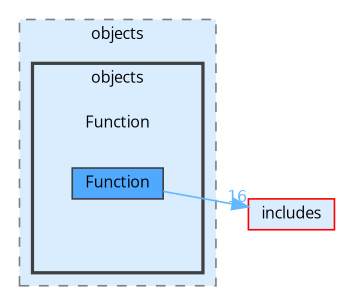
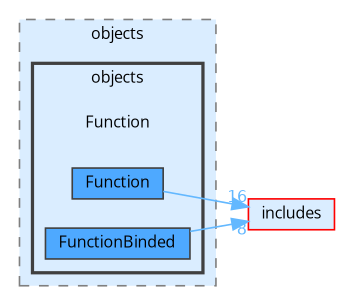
  digraph {
    compound=true
    rankdir=LR
    fontname="Open Sans"
    node [fontname="Open Sans" fontsize=10 shape=box color=grey25 fillcolor="#4ea9ff" style=filled]
    edge [color=steelblue1 fontcolor=steelblue1 fontname="Open Sans" fontsize=10 labeldistance=1.5 labelfontname=Helvetica labelfontsize=10]
    n1 [height=0.2 label=Function shape=plaintext width=0.4 color="" fillcolor="" style=""]
    n2 [height=0.2 label=Function width=0.4]
+   n3 [height=0.2 label=FunctionBinded width=0.4]
    n4 [color=red fillcolor="#daedff" height=0.2 label=includes width=0.4]
    subgraph cluster_1 {
      bgcolor="#daedff"
      fontsize=10
      label=objects
      pencolor=grey50
      style="filled,dashed"
      subgraph cluster_2 {
        bgcolor="#daedff"
        fontsize=10
        pencolor=grey25
        style="filled,bold"
        n1
        n2
+       n3
      }
    }
    n2 -> n4 [headlabel=16]
+   n3 -> n4 [headlabel=8]
  }
